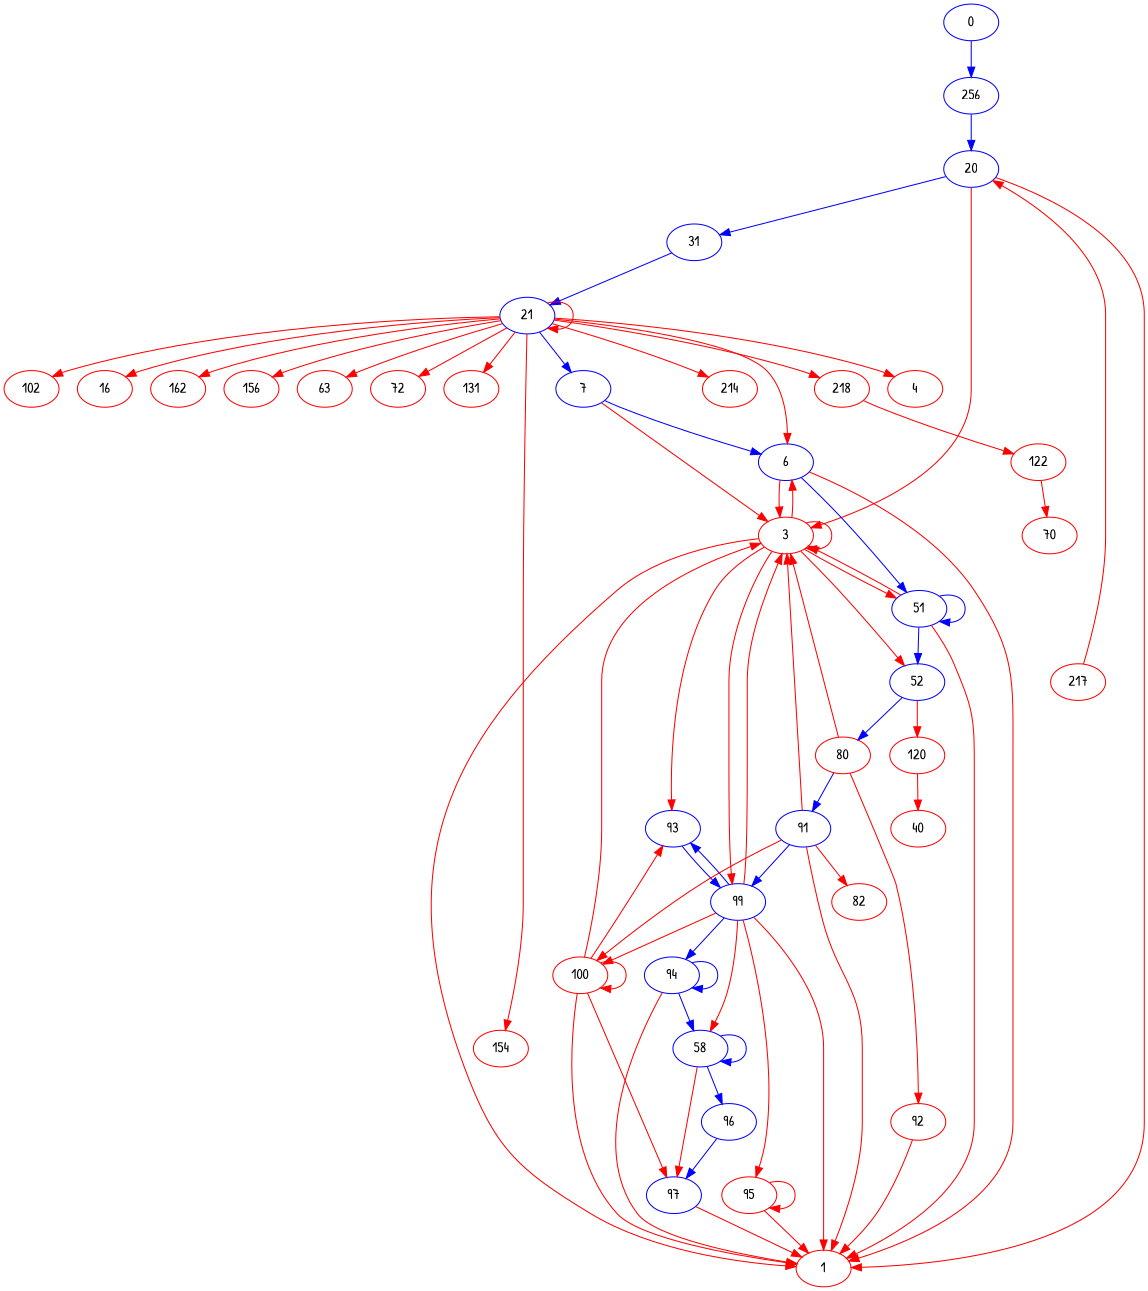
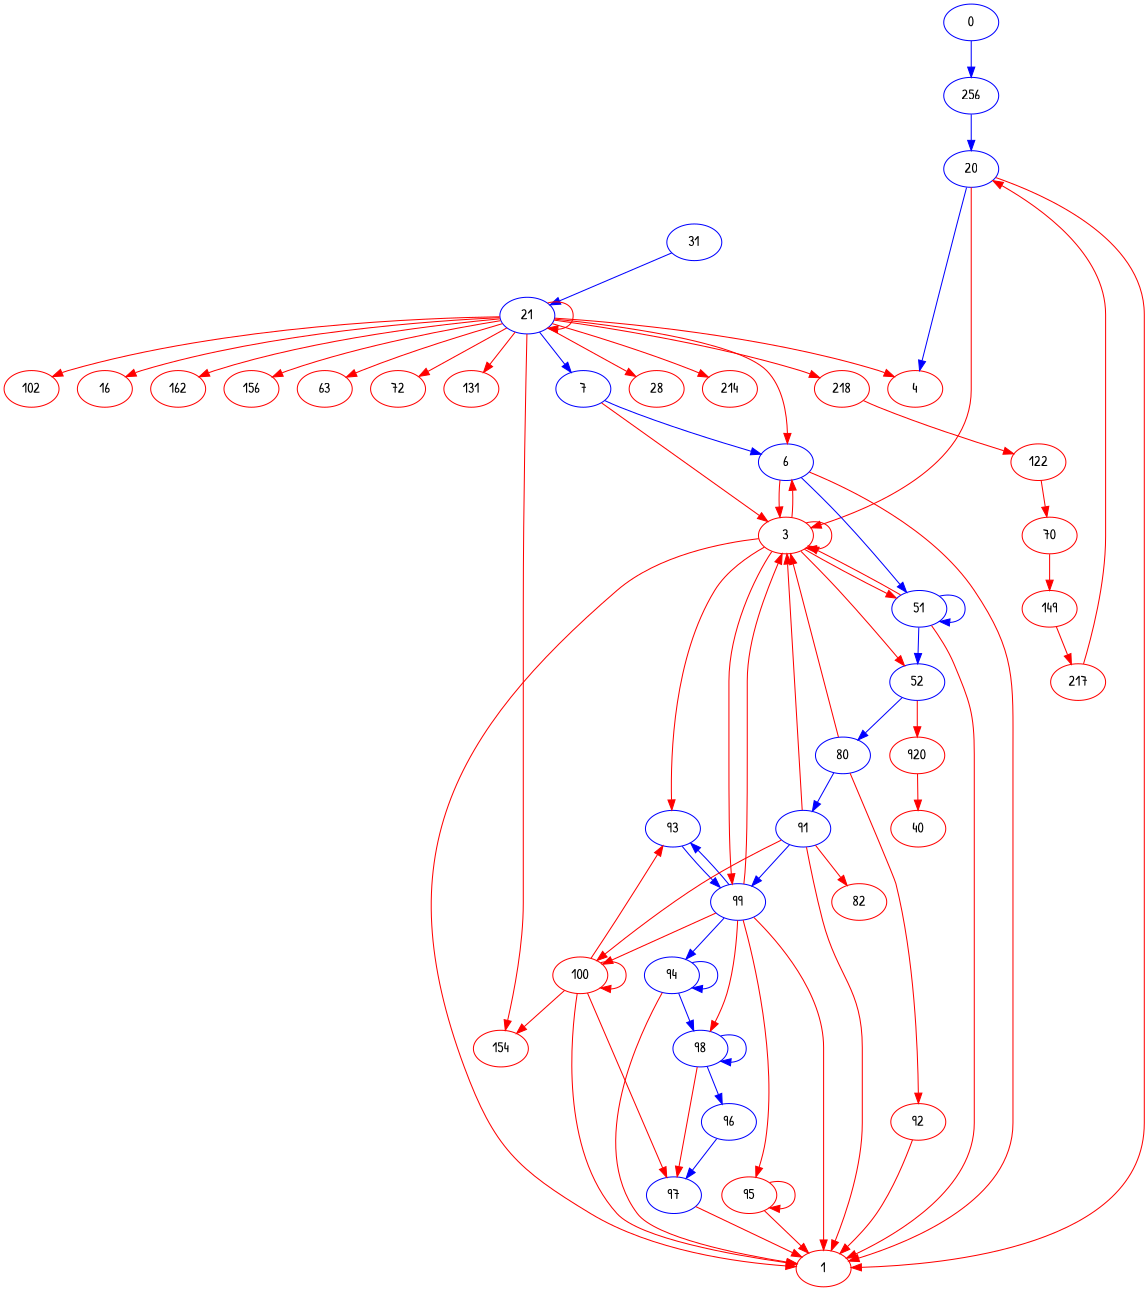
  digraph {
    fontname="Patrick Hand"
    node [color=red fontname="Patrick Hand"]
    edge [color=red fontname="Patrick Hand"]
    0 [color=blue]
    256 [color=blue]
    20 [color=blue]
    31 [color=blue]
    1
    3
    21 [color=blue]
    6 [color=blue]
    51 [color=blue]
    52 [color=blue]
    99 [color=blue]
    93 [color=blue]
    7 [color=blue]
+   28
    214
    102
    16
    162
    156
    63
    72
    4
    131
    154
    218
-   80
-   120
+   80 [color=blue]
+   120 [label=920]
    100
    94 [color=blue]
-   98 [color=blue label=58]
+   98 [color=blue]
    95
    122
    70
    91 [color=blue]
    92
    40
    82
    97 [color=blue]
    96 [color=blue]
+   149
    217
    0 -> 256 [color=blue]
    256 -> 20 [color=blue]
-   20 -> 31 [color=blue]
+   20 -> 4 [color=blue]
    20 -> 1
    20 -> 3
    31 -> 21 [color=blue]
    3 -> 1
    3 -> 3
    3 -> 6
    3 -> 51
    3 -> 52
    3 -> 99
    3 -> 93
    21 -> 21
    21 -> 6
    21 -> 7 [color=blue]
+   21 -> 28
    21 -> 214
    21 -> 102
    21 -> 16
    21 -> 162
    21 -> 156
    21 -> 63
    21 -> 72
    21 -> 4
    21 -> 131
    21 -> 154
    21 -> 218
    6 -> 1
    6 -> 3
    6 -> 51 [color=blue]
    51 -> 1
    51 -> 3
    51 -> 51 [color=blue]
    51 -> 52 [color=blue]
    52 -> 80 [color=blue]
    52 -> 120
    99 -> 1
    99 -> 3
    99 -> 93 [color=blue]
    99 -> 100
    99 -> 94 [color=blue]
    99 -> 98
    99 -> 95
    93 -> 99 [color=blue]
    7 -> 3
    7 -> 6 [color=blue]
    218 -> 122
    80 -> 3
    80 -> 91 [color=blue]
    80 -> 92
    120 -> 40
    100 -> 1
-   100 -> 3
+   100 -> 154
    100 -> 93
    100 -> 100
    100 -> 97
    94 -> 1
    94 -> 94 [color=blue]
    94 -> 98 [color=blue]
    98 -> 98 [color=blue]
    98 -> 97
    98 -> 96 [color=blue]
    95 -> 1
    95 -> 95
    122 -> 70
+   70 -> 149
    91 -> 1
    91 -> 3
    91 -> 99 [color=blue]
    91 -> 100
    91 -> 82
    92 -> 1
    97 -> 1
    96 -> 97 [color=blue]
+   149 -> 217
    217 -> 20
  }
